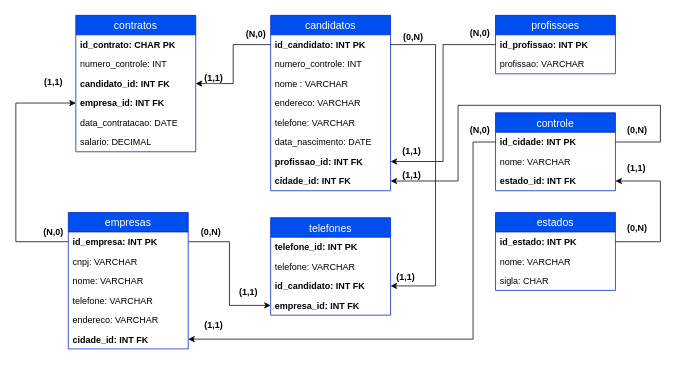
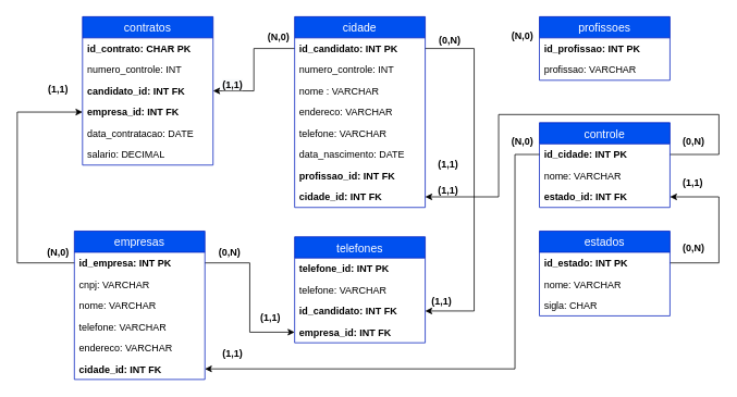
  <mxCell id="0" />
  <mxCell id="1" parent="0" />
- <mxCell id="2" style="edgeStyle=orthogonalEdgeStyle;rounded=0;orthogonalLoop=1;jettySize=auto;html=1;exitX=0;exitY=0.5;exitDx=0;exitDy=0;entryX=1;entryY=0.5;entryDx=0;entryDy=0;" parent="1" source="35" target="27" edge="1"><mxGeometry relative="1" as="geometry" /></mxCell>
  <mxCell id="3" style="edgeStyle=orthogonalEdgeStyle;rounded=0;orthogonalLoop=1;jettySize=auto;html=1;exitX=0;exitY=0.5;exitDx=0;exitDy=0;entryX=1;entryY=0.5;entryDx=0;entryDy=0;" parent="1" source="21" target="54" edge="1"><mxGeometry relative="1" as="geometry" /></mxCell>
  <mxCell id="4" style="edgeStyle=orthogonalEdgeStyle;rounded=0;orthogonalLoop=1;jettySize=auto;html=1;exitX=0;exitY=0.5;exitDx=0;exitDy=0;entryX=0;entryY=0.5;entryDx=0;entryDy=0;" parent="1" source="59" target="55" edge="1"><mxGeometry relative="1" as="geometry"><Array as="points"><mxPoint x="20" y="322" /><mxPoint x="20" y="137" /></Array></mxGeometry></mxCell>
  <mxCell id="5" style="edgeStyle=orthogonalEdgeStyle;rounded=0;orthogonalLoop=1;jettySize=auto;html=1;exitX=1;exitY=0.5;exitDx=0;exitDy=0;entryX=0;entryY=0.5;entryDx=0;entryDy=0;" parent="1" source="59" target="33" edge="1"><mxGeometry relative="1" as="geometry" /></mxCell>
  <mxCell id="6" style="edgeStyle=orthogonalEdgeStyle;rounded=0;orthogonalLoop=1;jettySize=auto;html=1;exitX=1;exitY=0.5;exitDx=0;exitDy=0;entryX=1;entryY=0.5;entryDx=0;entryDy=0;" parent="1" source="21" target="32" edge="1"><mxGeometry relative="1" as="geometry"><Array as="points"><mxPoint x="580" y="59" /><mxPoint x="580" y="381" /></Array></mxGeometry></mxCell>
  <mxCell id="7" style="edgeStyle=orthogonalEdgeStyle;rounded=0;orthogonalLoop=1;jettySize=auto;html=1;exitX=1;exitY=0.5;exitDx=0;exitDy=0;entryX=1;entryY=0.5;entryDx=0;entryDy=0;" parent="1" source="14" target="12" edge="1"><mxGeometry relative="1" as="geometry"><Array as="points"><mxPoint x="880" y="322" /><mxPoint x="880" y="241" /></Array></mxGeometry></mxCell>
  <mxCell id="8" style="edgeStyle=orthogonalEdgeStyle;rounded=0;orthogonalLoop=1;jettySize=auto;html=1;exitX=1;exitY=0.5;exitDx=0;exitDy=0;entryX=1;entryY=0.5;entryDx=0;entryDy=0;" parent="1" source="10" target="28" edge="1"><mxGeometry relative="1" as="geometry"><Array as="points"><mxPoint x="880" y="189" /><mxPoint x="880" y="140" /><mxPoint x="610" y="140" /><mxPoint x="610" y="241" /></Array></mxGeometry></mxCell>
  <mxCell id="9" value="controle" style="swimlane;fontStyle=0;childLayout=stackLayout;horizontal=1;startSize=26;horizontalStack=0;resizeParent=1;resizeParentMax=0;resizeLast=0;collapsible=1;marginBottom=0;align=center;fontSize=14;fillColor=#0050ef;strokeColor=#001DBC;fontColor=#ffffff;" parent="1" vertex="1"><mxGeometry x="660" y="150" width="160" height="104" as="geometry" /></mxCell>
  <mxCell id="10" value="id_cidade: INT PK" style="text;strokeColor=none;fillColor=none;spacingLeft=4;spacingRight=4;overflow=hidden;rotatable=0;points=[[0,0.5],[1,0.5]];portConstraint=eastwest;fontSize=12;fontStyle=1" parent="9" vertex="1"><mxGeometry y="26" width="160" height="26" as="geometry" /></mxCell>
  <mxCell id="11" value="nome: VARCHAR" style="text;strokeColor=none;fillColor=none;spacingLeft=4;spacingRight=4;overflow=hidden;rotatable=0;points=[[0,0.5],[1,0.5]];portConstraint=eastwest;fontSize=12;" parent="9" vertex="1"><mxGeometry y="52" width="160" height="26" as="geometry" /></mxCell>
  <mxCell id="12" value="estado_id: INT FK" style="text;strokeColor=none;fillColor=none;spacingLeft=4;spacingRight=4;overflow=hidden;rotatable=0;points=[[0,0.5],[1,0.5]];portConstraint=eastwest;fontSize=12;fontStyle=1" parent="9" vertex="1"><mxGeometry y="78" width="160" height="26" as="geometry" /></mxCell>
  <mxCell id="13" value="estados" style="swimlane;fontStyle=0;childLayout=stackLayout;horizontal=1;startSize=26;horizontalStack=0;resizeParent=1;resizeParentMax=0;resizeLast=0;collapsible=1;marginBottom=0;align=center;fontSize=14;fillColor=#0050ef;strokeColor=#001DBC;fontColor=#ffffff;" parent="1" vertex="1"><mxGeometry x="660" y="283" width="160" height="104" as="geometry" /></mxCell>
  <mxCell id="14" value="id_estado: INT PK" style="text;strokeColor=none;fillColor=none;spacingLeft=4;spacingRight=4;overflow=hidden;rotatable=0;points=[[0,0.5],[1,0.5]];portConstraint=eastwest;fontSize=12;fontStyle=1" parent="13" vertex="1"><mxGeometry y="26" width="160" height="26" as="geometry" /></mxCell>
  <mxCell id="15" value="nome: VARCHAR" style="text;strokeColor=none;fillColor=none;spacingLeft=4;spacingRight=4;overflow=hidden;rotatable=0;points=[[0,0.5],[1,0.5]];portConstraint=eastwest;fontSize=12;" parent="13" vertex="1"><mxGeometry y="52" width="160" height="26" as="geometry" /></mxCell>
  <mxCell id="16" value="sigla: CHAR" style="text;strokeColor=none;fillColor=none;spacingLeft=4;spacingRight=4;overflow=hidden;rotatable=0;points=[[0,0.5],[1,0.5]];portConstraint=eastwest;fontSize=12;" parent="13" vertex="1"><mxGeometry y="78" width="160" height="26" as="geometry" /></mxCell>
  <mxCell id="17" style="edgeStyle=orthogonalEdgeStyle;rounded=0;orthogonalLoop=1;jettySize=auto;html=1;exitX=0;exitY=0.5;exitDx=0;exitDy=0;entryX=1;entryY=0.5;entryDx=0;entryDy=0;" parent="1" source="10" target="64" edge="1"><mxGeometry relative="1" as="geometry"><Array as="points"><mxPoint x="630" y="189" /><mxPoint x="630" y="452" /></Array></mxGeometry></mxCell>
  <mxCell id="18" value="(0,N)" style="text;strokeColor=none;fillColor=none;spacingLeft=4;spacingRight=4;overflow=hidden;rotatable=0;points=[[0,0.5],[1,0.5]];portConstraint=eastwest;fontSize=12;fontStyle=1" parent="1" vertex="1"><mxGeometry x="830" y="290" width="40" height="30" as="geometry" /></mxCell>
  <mxCell id="19" value="(1,1)" style="text;strokeColor=none;fillColor=none;spacingLeft=4;spacingRight=4;overflow=hidden;rotatable=0;points=[[0,0.5],[1,0.5]];portConstraint=eastwest;fontSize=12;fontStyle=1" parent="1" vertex="1"><mxGeometry x="830" y="210" width="40" height="30" as="geometry" /></mxCell>
- <mxCell id="20" value="candidatos" style="swimlane;fontStyle=0;childLayout=stackLayout;horizontal=1;startSize=26;horizontalStack=0;resizeParent=1;resizeParentMax=0;resizeLast=0;collapsible=1;marginBottom=0;align=center;fontSize=14;fillColor=#0050ef;strokeColor=#001DBC;fontColor=#ffffff;" parent="1" vertex="1"><mxGeometry x="360" y="20" width="160" height="234" as="geometry" /></mxCell>
+ <mxCell id="20" value="cidade" style="swimlane;fontStyle=0;childLayout=stackLayout;horizontal=1;startSize=26;horizontalStack=0;resizeParent=1;resizeParentMax=0;resizeLast=0;collapsible=1;marginBottom=0;align=center;fontSize=14;fillColor=#0050ef;strokeColor=#001DBC;fontColor=#ffffff;" parent="1" vertex="1"><mxGeometry x="360" y="20" width="160" height="234" as="geometry" /></mxCell>
  <mxCell id="21" value="id_candidato: INT PK" style="text;strokeColor=none;fillColor=none;spacingLeft=4;spacingRight=4;overflow=hidden;rotatable=0;points=[[0,0.5],[1,0.5]];portConstraint=eastwest;fontSize=12;fontStyle=1" parent="20" vertex="1"><mxGeometry y="26" width="160" height="26" as="geometry" /></mxCell>
  <mxCell id="22" value="numero_controle: INT" style="text;strokeColor=none;fillColor=none;spacingLeft=4;spacingRight=4;overflow=hidden;rotatable=0;points=[[0,0.5],[1,0.5]];portConstraint=eastwest;fontSize=12;" parent="20" vertex="1"><mxGeometry y="52" width="160" height="26" as="geometry" /></mxCell>
  <mxCell id="23" value="nome : VARCHAR" style="text;strokeColor=none;fillColor=none;spacingLeft=4;spacingRight=4;overflow=hidden;rotatable=0;points=[[0,0.5],[1,0.5]];portConstraint=eastwest;fontSize=12;" parent="20" vertex="1"><mxGeometry y="78" width="160" height="26" as="geometry" /></mxCell>
  <mxCell id="24" value="endereco: VARCHAR" style="text;strokeColor=none;fillColor=none;spacingLeft=4;spacingRight=4;overflow=hidden;rotatable=0;points=[[0,0.5],[1,0.5]];portConstraint=eastwest;fontSize=12;" parent="20" vertex="1"><mxGeometry y="104" width="160" height="26" as="geometry" /></mxCell>
  <mxCell id="25" value="telefone: VARCHAR" style="text;strokeColor=none;fillColor=none;spacingLeft=4;spacingRight=4;overflow=hidden;rotatable=0;points=[[0,0.5],[1,0.5]];portConstraint=eastwest;fontSize=12;" parent="20" vertex="1"><mxGeometry y="130" width="160" height="26" as="geometry" /></mxCell>
  <mxCell id="26" value="data_nascimento: DATE" style="text;strokeColor=none;fillColor=none;spacingLeft=4;spacingRight=4;overflow=hidden;rotatable=0;points=[[0,0.5],[1,0.5]];portConstraint=eastwest;fontSize=12;" parent="20" vertex="1"><mxGeometry y="156" width="160" height="26" as="geometry" /></mxCell>
  <mxCell id="27" value="profissao_id: INT FK" style="text;strokeColor=none;fillColor=none;spacingLeft=4;spacingRight=4;overflow=hidden;rotatable=0;points=[[0,0.5],[1,0.5]];portConstraint=eastwest;fontSize=12;fontStyle=1" parent="20" vertex="1"><mxGeometry y="182" width="160" height="26" as="geometry" /></mxCell>
  <mxCell id="28" value="cidade_id: INT FK" style="text;strokeColor=none;fillColor=none;spacingLeft=4;spacingRight=4;overflow=hidden;rotatable=0;points=[[0,0.5],[1,0.5]];portConstraint=eastwest;fontSize=12;fontStyle=1" parent="20" vertex="1"><mxGeometry y="208" width="160" height="26" as="geometry" /></mxCell>
  <mxCell id="29" value="telefones" style="swimlane;fontStyle=0;childLayout=stackLayout;horizontal=1;startSize=26;horizontalStack=0;resizeParent=1;resizeParentMax=0;resizeLast=0;collapsible=1;marginBottom=0;align=center;fontSize=14;fillColor=#0050ef;strokeColor=#001DBC;fontColor=#ffffff;" parent="1" vertex="1"><mxGeometry x="360" y="290" width="160" height="130" as="geometry" /></mxCell>
  <mxCell id="30" value="telefone_id: INT PK" style="text;strokeColor=none;fillColor=none;spacingLeft=4;spacingRight=4;overflow=hidden;rotatable=0;points=[[0,0.5],[1,0.5]];portConstraint=eastwest;fontSize=12;fontStyle=1" parent="29" vertex="1"><mxGeometry y="26" width="160" height="26" as="geometry" /></mxCell>
  <mxCell id="31" value="telefone: VARCHAR" style="text;strokeColor=none;fillColor=none;spacingLeft=4;spacingRight=4;overflow=hidden;rotatable=0;points=[[0,0.5],[1,0.5]];portConstraint=eastwest;fontSize=12;" parent="29" vertex="1"><mxGeometry y="52" width="160" height="26" as="geometry" /></mxCell>
  <mxCell id="32" value="id_candidato: INT FK" style="text;strokeColor=none;fillColor=none;spacingLeft=4;spacingRight=4;overflow=hidden;rotatable=0;points=[[0,0.5],[1,0.5]];portConstraint=eastwest;fontSize=12;fontStyle=1" parent="29" vertex="1"><mxGeometry y="78" width="160" height="26" as="geometry" /></mxCell>
  <mxCell id="33" value="empresa_id: INT FK" style="text;strokeColor=none;fillColor=none;spacingLeft=4;spacingRight=4;overflow=hidden;rotatable=0;points=[[0,0.5],[1,0.5]];portConstraint=eastwest;fontSize=12;fontStyle=1" parent="29" vertex="1"><mxGeometry y="104" width="160" height="26" as="geometry" /></mxCell>
  <mxCell id="34" value="profissoes" style="swimlane;fontStyle=0;childLayout=stackLayout;horizontal=1;startSize=26;horizontalStack=0;resizeParent=1;resizeParentMax=0;resizeLast=0;collapsible=1;marginBottom=0;align=center;fontSize=14;fillColor=#0050ef;strokeColor=#001DBC;fontColor=#ffffff;" parent="1" vertex="1"><mxGeometry x="660" y="20" width="160" height="78" as="geometry" /></mxCell>
  <mxCell id="35" value="id_profissao: INT PK" style="text;strokeColor=none;fillColor=none;spacingLeft=4;spacingRight=4;overflow=hidden;rotatable=0;points=[[0,0.5],[1,0.5]];portConstraint=eastwest;fontSize=12;fontStyle=1" parent="34" vertex="1"><mxGeometry y="26" width="160" height="26" as="geometry" /></mxCell>
  <mxCell id="36" value="profissao: VARCHAR" style="text;strokeColor=none;fillColor=none;spacingLeft=4;spacingRight=4;overflow=hidden;rotatable=0;points=[[0,0.5],[1,0.5]];portConstraint=eastwest;fontSize=12;" parent="34" vertex="1"><mxGeometry y="52" width="160" height="26" as="geometry" /></mxCell>
  <mxCell id="37" value="(N,0)" style="text;strokeColor=none;fillColor=none;spacingLeft=4;spacingRight=4;overflow=hidden;rotatable=0;points=[[0,0.5],[1,0.5]];portConstraint=eastwest;fontSize=12;fontStyle=1" parent="1" vertex="1"><mxGeometry x="620" y="160" width="40" height="30" as="geometry" /></mxCell>
  <mxCell id="38" value="(0,N)" style="text;strokeColor=none;fillColor=none;spacingLeft=4;spacingRight=4;overflow=hidden;rotatable=0;points=[[0,0.5],[1,0.5]];portConstraint=eastwest;fontSize=12;fontStyle=1" parent="1" vertex="1"><mxGeometry x="830" y="160" width="40" height="30" as="geometry" /></mxCell>
  <mxCell id="39" value="(1,1)" style="text;strokeColor=none;fillColor=none;spacingLeft=4;spacingRight=4;overflow=hidden;rotatable=0;points=[[0,0.5],[1,0.5]];portConstraint=eastwest;fontSize=12;fontStyle=1" parent="1" vertex="1"><mxGeometry x="530" y="187" width="40" height="30" as="geometry" /></mxCell>
  <mxCell id="40" value="(1,1)" style="text;strokeColor=none;fillColor=none;spacingLeft=4;spacingRight=4;overflow=hidden;rotatable=0;points=[[0,0.5],[1,0.5]];portConstraint=eastwest;fontSize=12;fontStyle=1" parent="1" vertex="1"><mxGeometry x="530" y="220" width="40" height="30" as="geometry" /></mxCell>
  <mxCell id="41" value="(N,0)" style="text;strokeColor=none;fillColor=none;spacingLeft=4;spacingRight=4;overflow=hidden;rotatable=0;points=[[0,0.5],[1,0.5]];portConstraint=eastwest;fontSize=12;fontStyle=1" parent="1" vertex="1"><mxGeometry x="620" y="30" width="40" height="30" as="geometry" /></mxCell>
  <mxCell id="42" value="&lt;b style=&quot;color: rgb(0, 0, 0); font-family: helvetica; font-size: 12px; font-style: normal; letter-spacing: normal; text-align: left; text-indent: 0px; text-transform: none; word-spacing: 0px;&quot;&gt;(1,1)&lt;/b&gt;" style="text;whiteSpace=wrap;html=1;" parent="1" vertex="1"><mxGeometry x="270" y="420" width="50" height="30" as="geometry" /></mxCell>
  <mxCell id="43" value="&lt;b&gt;(0,N)&lt;/b&gt;" style="text;html=1;align=center;verticalAlign=middle;resizable=0;points=[];autosize=1;" parent="1" vertex="1"><mxGeometry x="530" y="40" width="40" height="20" as="geometry" /></mxCell>
  <mxCell id="44" value="&lt;b&gt;(1,1)&lt;/b&gt;" style="text;html=1;align=center;verticalAlign=middle;resizable=0;points=[];autosize=1;" parent="1" vertex="1"><mxGeometry x="520" y="360" width="40" height="20" as="geometry" /></mxCell>
  <mxCell id="45" value="&lt;b&gt;(0,N)&lt;/b&gt;" style="text;html=1;align=center;verticalAlign=middle;resizable=0;points=[];autosize=1;" parent="1" vertex="1"><mxGeometry x="260" y="300" width="40" height="20" as="geometry" /></mxCell>
  <mxCell id="46" value="&lt;b&gt;(1,1)&lt;/b&gt;" style="text;html=1;align=center;verticalAlign=middle;resizable=0;points=[];autosize=1;" parent="1" vertex="1"><mxGeometry x="310" y="380" width="40" height="20" as="geometry" /></mxCell>
  <mxCell id="47" value="&lt;b&gt;(N,0)&lt;/b&gt;" style="text;html=1;align=center;verticalAlign=middle;resizable=0;points=[];autosize=1;" parent="1" vertex="1"><mxGeometry x="50" y="300" width="40" height="20" as="geometry" /></mxCell>
  <mxCell id="48" value="&lt;b&gt;(N,0)&lt;/b&gt;" style="text;html=1;align=center;verticalAlign=middle;resizable=0;points=[];autosize=1;" parent="1" vertex="1"><mxGeometry x="320" y="35" width="40" height="20" as="geometry" /></mxCell>
  <mxCell id="49" value="&lt;b&gt;(1,1)&lt;/b&gt;" style="text;html=1;align=center;verticalAlign=middle;resizable=0;points=[];autosize=1;" parent="1" vertex="1"><mxGeometry x="50" y="100" width="40" height="20" as="geometry" /></mxCell>
  <mxCell id="50" value="&lt;b style=&quot;color: rgb(0, 0, 0); font-family: helvetica; font-size: 12px; font-style: normal; letter-spacing: normal; text-align: center; text-indent: 0px; text-transform: none; word-spacing: 0px; background-color: rgb(248, 249, 250);&quot;&gt;(1,1)&lt;/b&gt;" style="text;whiteSpace=wrap;html=1;" parent="1" vertex="1"><mxGeometry x="270" y="90" width="50" height="30" as="geometry" /></mxCell>
  <mxCell id="51" value="contratos" style="swimlane;fontStyle=0;childLayout=stackLayout;horizontal=1;startSize=26;horizontalStack=0;resizeParent=1;resizeParentMax=0;resizeLast=0;collapsible=1;marginBottom=0;align=center;fontSize=14;fillColor=#0050ef;strokeColor=#001DBC;fontColor=#ffffff;" parent="1" vertex="1"><mxGeometry x="100" y="20" width="160" height="182" as="geometry" /></mxCell>
  <mxCell id="52" value="id_contrato: CHAR PK" style="text;strokeColor=none;fillColor=none;spacingLeft=4;spacingRight=4;overflow=hidden;rotatable=0;points=[[0,0.5],[1,0.5]];portConstraint=eastwest;fontSize=12;fontStyle=1" parent="51" vertex="1"><mxGeometry y="26" width="160" height="26" as="geometry" /></mxCell>
  <mxCell id="53" value="numero_controle: INT" style="text;strokeColor=none;fillColor=none;spacingLeft=4;spacingRight=4;overflow=hidden;rotatable=0;points=[[0,0.5],[1,0.5]];portConstraint=eastwest;fontSize=12;" parent="51" vertex="1"><mxGeometry y="52" width="160" height="26" as="geometry" /></mxCell>
  <mxCell id="54" value="candidato_id: INT FK" style="text;strokeColor=none;fillColor=none;spacingLeft=4;spacingRight=4;overflow=hidden;rotatable=0;points=[[0,0.5],[1,0.5]];portConstraint=eastwest;fontSize=12;fontStyle=1" parent="51" vertex="1"><mxGeometry y="78" width="160" height="26" as="geometry" /></mxCell>
  <mxCell id="55" value="empresa_id: INT FK" style="text;strokeColor=none;fillColor=none;spacingLeft=4;spacingRight=4;overflow=hidden;rotatable=0;points=[[0,0.5],[1,0.5]];portConstraint=eastwest;fontSize=12;fontStyle=1" parent="51" vertex="1"><mxGeometry y="104" width="160" height="26" as="geometry" /></mxCell>
  <mxCell id="56" value="data_contratacao: DATE" style="text;strokeColor=none;fillColor=none;spacingLeft=4;spacingRight=4;overflow=hidden;rotatable=0;points=[[0,0.5],[1,0.5]];portConstraint=eastwest;fontSize=12;" parent="51" vertex="1"><mxGeometry y="130" width="160" height="26" as="geometry" /></mxCell>
  <mxCell id="57" value="salario: DECIMAL" style="text;strokeColor=none;fillColor=none;spacingLeft=4;spacingRight=4;overflow=hidden;rotatable=0;points=[[0,0.5],[1,0.5]];portConstraint=eastwest;fontSize=12;" parent="51" vertex="1"><mxGeometry y="156" width="160" height="26" as="geometry" /></mxCell>
  <mxCell id="58" value="empresas" style="swimlane;fontStyle=0;childLayout=stackLayout;horizontal=1;startSize=26;horizontalStack=0;resizeParent=1;resizeParentMax=0;resizeLast=0;collapsible=1;marginBottom=0;align=center;fontSize=14;fillColor=#0050ef;strokeColor=#001DBC;fontColor=#ffffff;" parent="1" vertex="1"><mxGeometry y="283" width="160" height="182" as="geometry" x="90" /></mxCell>
  <mxCell id="59" value="id_empresa: INT PK" style="text;strokeColor=none;fillColor=none;spacingLeft=4;spacingRight=4;overflow=hidden;rotatable=0;points=[[0,0.5],[1,0.5]];portConstraint=eastwest;fontSize=12;fontStyle=1" parent="58" vertex="1"><mxGeometry y="26" width="160" height="26" as="geometry" /></mxCell>
  <mxCell id="60" value="cnpj: VARCHAR" style="text;strokeColor=none;fillColor=none;spacingLeft=4;spacingRight=4;overflow=hidden;rotatable=0;points=[[0,0.5],[1,0.5]];portConstraint=eastwest;fontSize=12;" parent="58" vertex="1"><mxGeometry y="52" width="160" height="26" as="geometry" /></mxCell>
  <mxCell id="61" value="nome: VARCHAR" style="text;strokeColor=none;fillColor=none;spacingLeft=4;spacingRight=4;overflow=hidden;rotatable=0;points=[[0,0.5],[1,0.5]];portConstraint=eastwest;fontSize=12;" parent="58" vertex="1"><mxGeometry y="78" width="160" height="26" as="geometry" /></mxCell>
  <mxCell id="62" value="telefone: VARCHAR" style="text;strokeColor=none;fillColor=none;spacingLeft=4;spacingRight=4;overflow=hidden;rotatable=0;points=[[0,0.5],[1,0.5]];portConstraint=eastwest;fontSize=12;" parent="58" vertex="1"><mxGeometry y="104" width="160" height="26" as="geometry" /></mxCell>
  <mxCell id="63" value="endereco: VARCHAR" style="text;strokeColor=none;fillColor=none;spacingLeft=4;spacingRight=4;overflow=hidden;rotatable=0;points=[[0,0.5],[1,0.5]];portConstraint=eastwest;fontSize=12;" parent="58" vertex="1"><mxGeometry y="130" width="160" height="26" as="geometry" /></mxCell>
  <mxCell id="64" value="cidade_id: INT FK" style="text;strokeColor=none;fillColor=none;spacingLeft=4;spacingRight=4;overflow=hidden;rotatable=0;points=[[0,0.5],[1,0.5]];portConstraint=eastwest;fontSize=12;fontStyle=1" parent="58" vertex="1"><mxGeometry y="156" width="160" height="26" as="geometry" /></mxCell>
